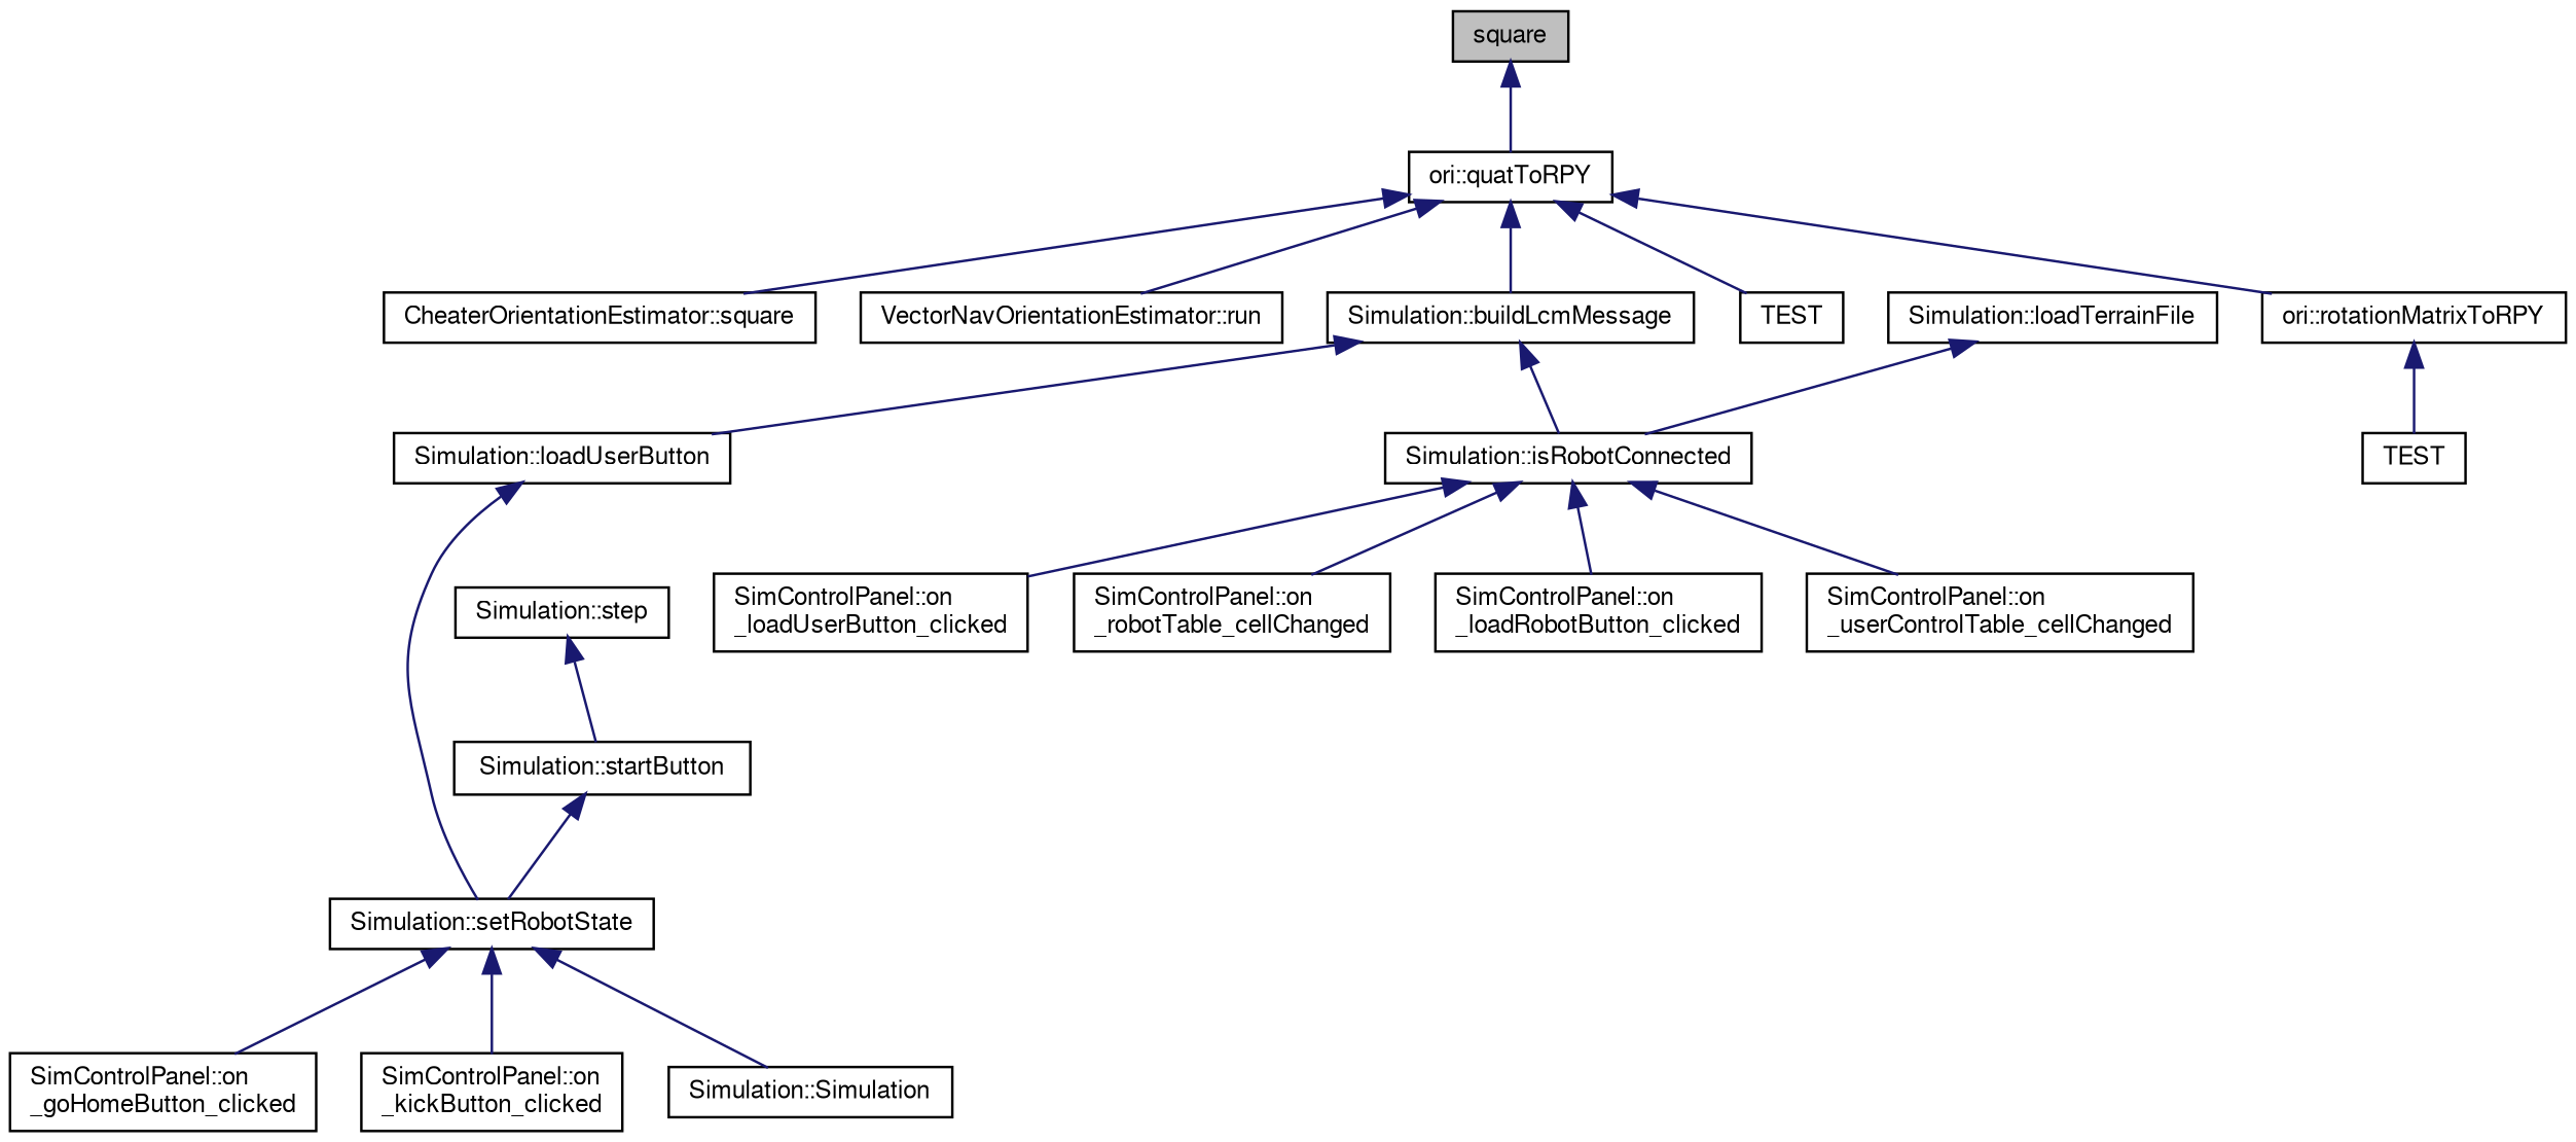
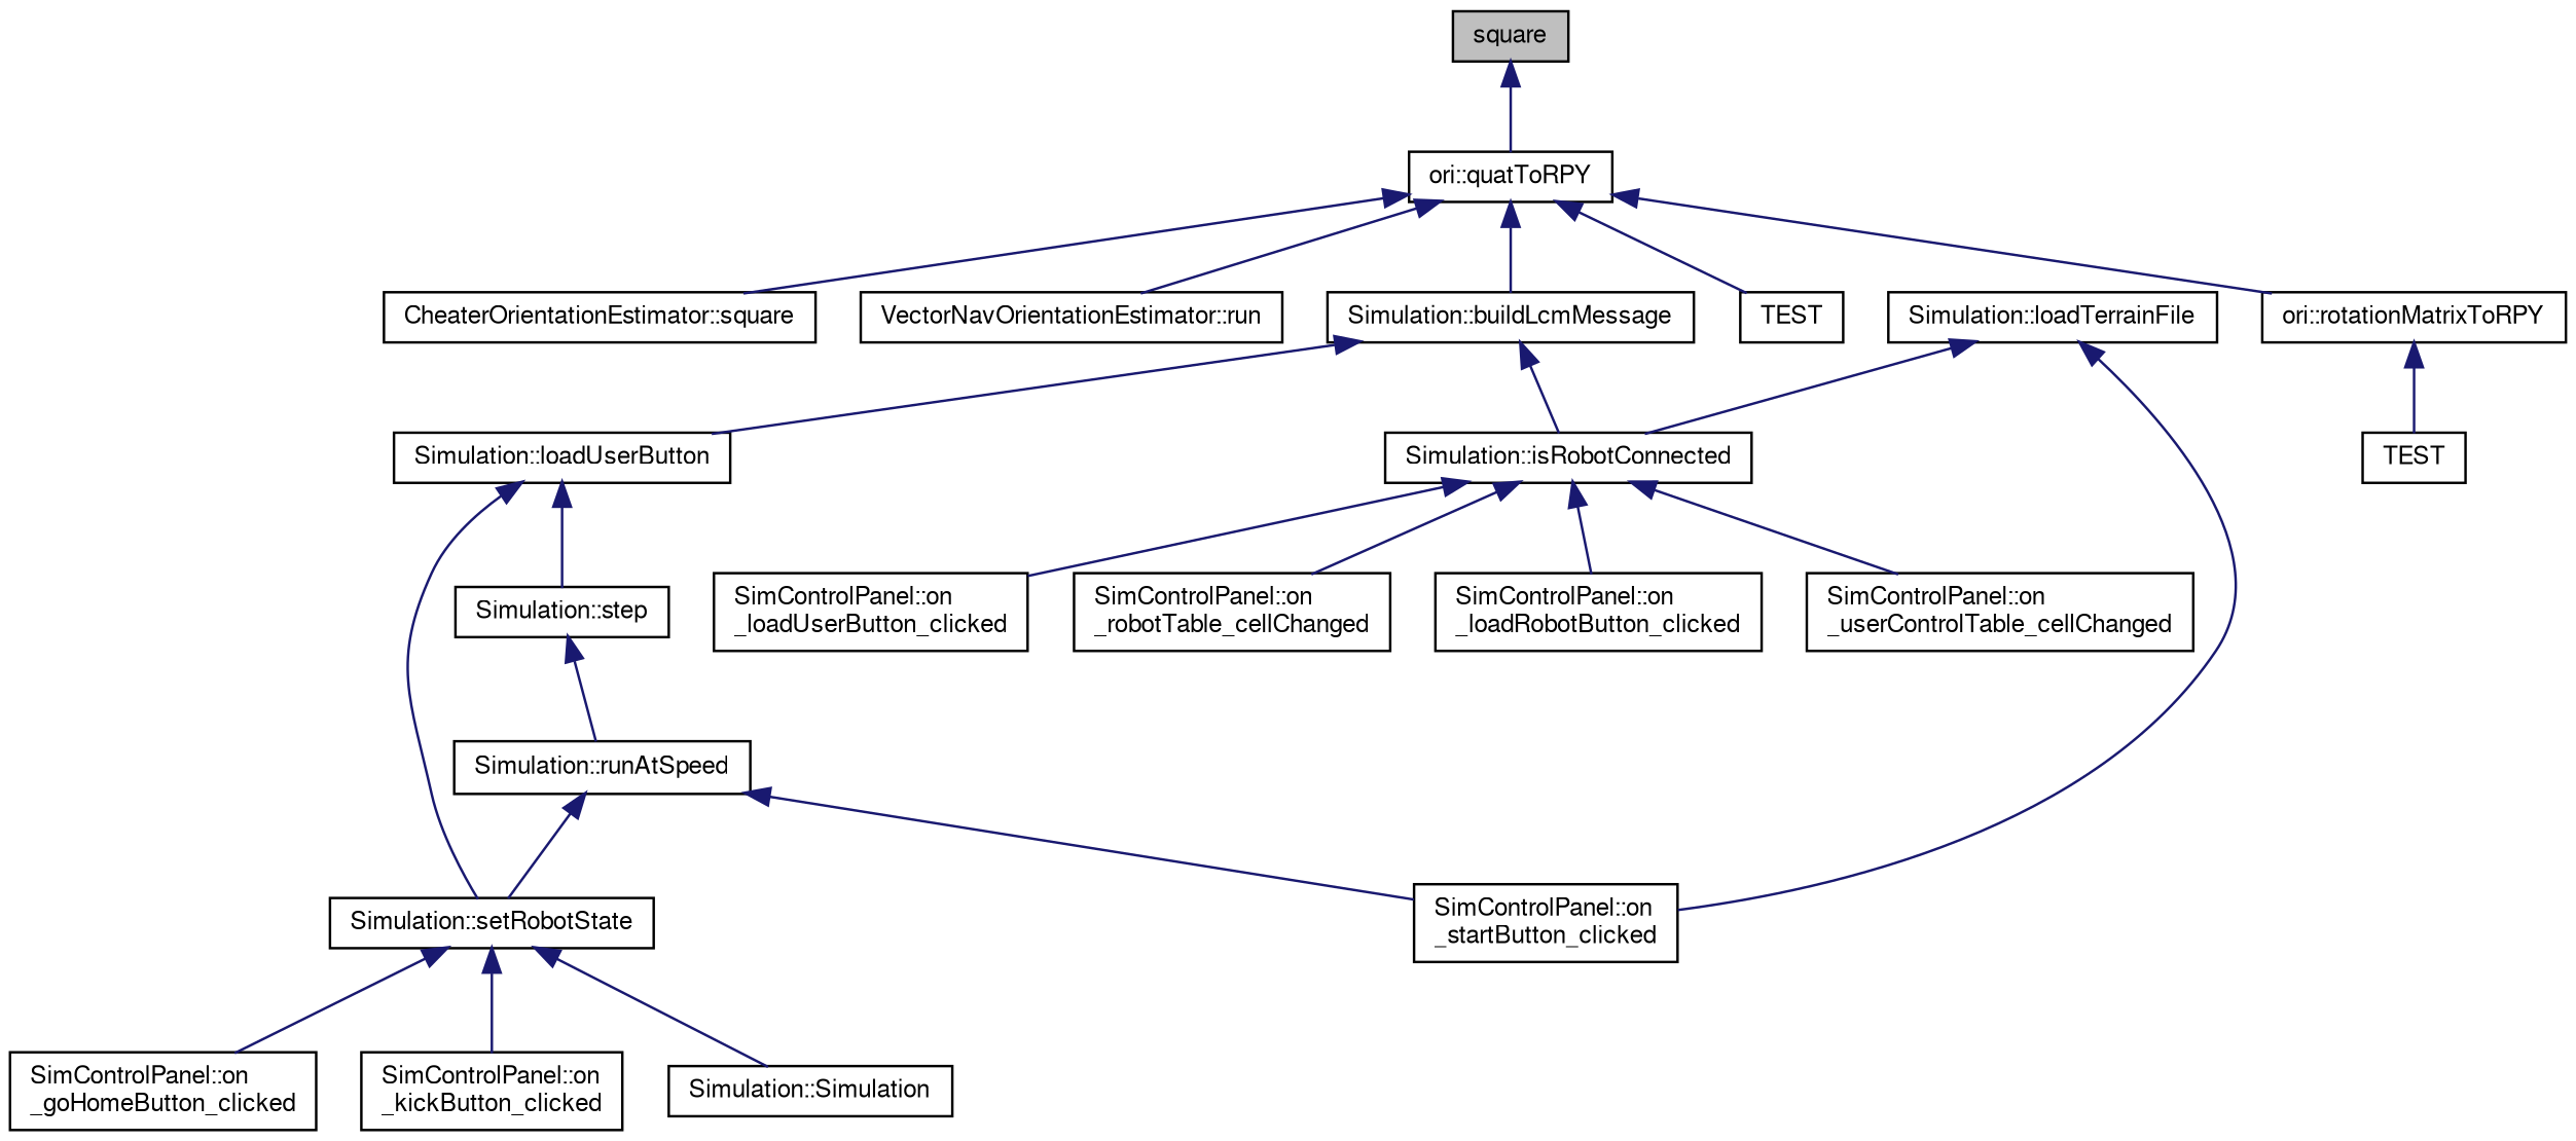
  digraph {
    rankdir=TB
    node [color=black fillcolor=white fontname=FreeSans fontsize=10 shape=record style=filled]
    edge [color=midnightblue dir=back fontname=FreeSans fontsize=10 labelfontname=FreeSans labelfontsize=10 style=solid]
    n1 [fillcolor=grey75 fontcolor=black height=0.2 label=square width=0.4]
    n2 [height=0.2 label="ori::quatToRPY" width=0.4]
    n3 [height=0.2 label="ori::rotationMatrixToRPY" width=0.4]
    n4 [height=0.2 label="CheaterOrientationEstimator::square" width=0.4]
    n5 [height=0.2 label="VectorNavOrientationEstimator::run" width=0.4]
    n6 [height=0.2 label="Simulation::buildLcmMessage" width=0.4]
    n7 [height=0.2 label=TEST width=0.4]
    n8 [height=0.2 label=TEST width=0.4]
    n9 [height=0.2 label="Simulation::loadUserButton" width=0.4]
    n10 [height=0.2 label="Simulation::isRobotConnected" width=0.4]
    n11 [height=0.2 label="Simulation::step" width=0.4]
    n12 [height=0.2 label="Simulation::setRobotState" width=0.4]
    n13 [height=0.2 label="SimControlPanel::on\l_robotTable_cellChanged" width=0.4]
    n14 [height=0.2 label="SimControlPanel::on\l_loadRobotButton_clicked" width=0.4]
    n15 [height=0.2 label="SimControlPanel::on\l_userControlTable_cellChanged" width=0.4]
    n16 [height=0.2 label="SimControlPanel::on\l_loadUserButton_clicked" width=0.4]
-   n17 [height=0.2 label="Simulation::startButton" width=0.4]
+   n17 [height=0.2 label="Simulation::runAtSpeed" width=0.4]
    n18 [height=0.2 label="SimControlPanel::on\l_goHomeButton_clicked" width=0.4]
    n19 [height=0.2 label="SimControlPanel::on\l_kickButton_clicked" width=0.4]
    n20 [height=0.2 label="Simulation::Simulation" width=0.4]
+   n21 [height=0.2 label="SimControlPanel::on\l_startButton_clicked" width=0.4]
    n22 [height=0.2 label="Simulation::loadTerrainFile" width=0.4]
    n1 -> n2
    n2 -> n3
    n2 -> n4
    n2 -> n5
    n2 -> n6
    n2 -> n7
    n3 -> n8
    n6 -> n9
    n6 -> n10
+   n9 -> n11
    n9 -> n12
    n10 -> n13
    n10 -> n14
    n10 -> n15
    n10 -> n16
    n11 -> n17
    n12 -> n18
    n12 -> n19
    n12 -> n20
    n17 -> n12
+   n17 -> n21
    n22 -> n10
+   n22 -> n21
  }
